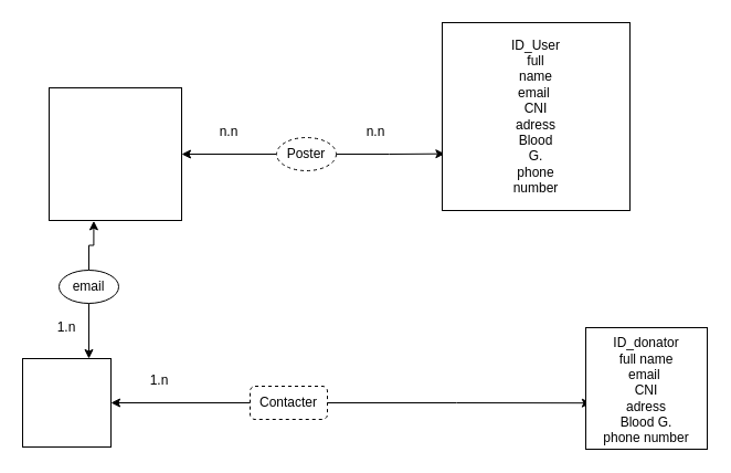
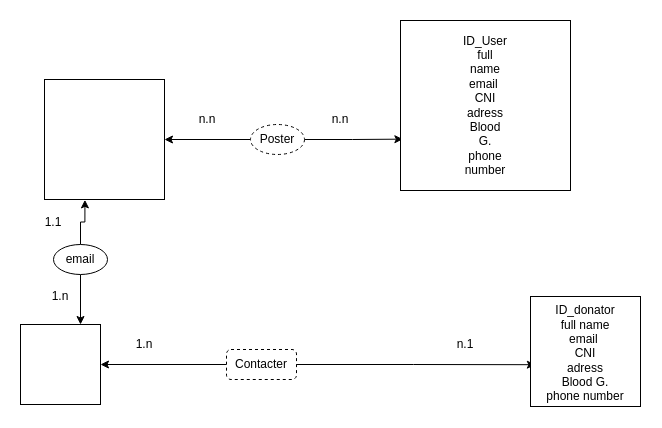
  <mxCell id="0" />
  <mxCell id="1" parent="0" />
  <mxCell id="2" style="edgeStyle=orthogonalEdgeStyle;rounded=0;orthogonalLoop=1;jettySize=auto;html=1;exitX=0;exitY=0.5;exitDx=0;exitDy=0;entryX=1;entryY=0.5;entryDx=0;entryDy=0;" edge="1" parent="1" source="4" target="12"><mxGeometry relative="1" as="geometry" /></mxCell>
  <mxCell id="3" style="edgeStyle=orthogonalEdgeStyle;rounded=0;orthogonalLoop=1;jettySize=auto;html=1;exitX=1;exitY=0.5;exitDx=0;exitDy=0;entryX=0.014;entryY=0.698;entryDx=0;entryDy=0;entryPerimeter=0;" edge="1" parent="1" source="4" target="13"><mxGeometry relative="1" as="geometry" /></mxCell>
  <mxCell id="4" value="Poster" style="ellipse;whiteSpace=wrap;html=1;dashed=1;" parent="1" vertex="1"><mxGeometry x="250" y="124" width="54" height="30" as="geometry" /></mxCell>
  <mxCell id="5" style="edgeStyle=orthogonalEdgeStyle;rounded=0;orthogonalLoop=1;jettySize=auto;html=1;exitX=0;exitY=0.5;exitDx=0;exitDy=0;entryX=1;entryY=0.5;entryDx=0;entryDy=0;" edge="1" parent="1" source="7" target="9"><mxGeometry relative="1" as="geometry" /></mxCell>
  <mxCell id="6" style="edgeStyle=orthogonalEdgeStyle;rounded=0;orthogonalLoop=1;jettySize=auto;html=1;exitX=1;exitY=0.5;exitDx=0;exitDy=0;entryX=0.044;entryY=0.62;entryDx=0;entryDy=0;entryPerimeter=0;" edge="1" parent="1" source="7" target="10"><mxGeometry relative="1" as="geometry" /></mxCell>
  <mxCell id="7" value="Contacter" style="rounded=1;whiteSpace=wrap;html=1;dashed=1;" parent="1" vertex="1"><mxGeometry x="226" y="349" width="70" height="30" as="geometry" /></mxCell>
  <mxCell id="8" value="n.n" style="text;html=1;strokeColor=none;fillColor=none;align=center;verticalAlign=middle;whiteSpace=wrap;rounded=0;" parent="1" vertex="1"><mxGeometry x="320" y="109" width="40" height="20" as="geometry" /></mxCell>
  <mxCell id="9" value="" style="whiteSpace=wrap;html=1;aspect=fixed;" vertex="1" parent="1"><mxGeometry x="20" y="324" width="80" height="80" as="geometry" /></mxCell>
  <mxCell id="10" value="" style="whiteSpace=wrap;html=1;aspect=fixed;" vertex="1" parent="1"><mxGeometry x="530" y="296" width="110" height="110" as="geometry" /></mxCell>
  <mxCell id="11" value="&lt;span style=&quot;white-space: nowrap&quot;&gt;ID_donator&lt;/span&gt;&lt;br style=&quot;white-space: nowrap&quot;&gt;&lt;span style=&quot;white-space: nowrap&quot;&gt;full name&lt;/span&gt;&lt;br style=&quot;white-space: nowrap&quot;&gt;&lt;span style=&quot;white-space: nowrap&quot;&gt;email&amp;nbsp;&lt;/span&gt;&lt;br style=&quot;white-space: nowrap&quot;&gt;&lt;span style=&quot;white-space: nowrap&quot;&gt;CNI&lt;/span&gt;&lt;br style=&quot;white-space: nowrap&quot;&gt;&lt;span style=&quot;white-space: nowrap&quot;&gt;adress&lt;/span&gt;&lt;br style=&quot;white-space: nowrap&quot;&gt;&lt;span style=&quot;white-space: nowrap&quot;&gt;Blood G.&lt;/span&gt;&lt;br style=&quot;white-space: nowrap&quot;&gt;&lt;span style=&quot;white-space: nowrap&quot;&gt;phone number&lt;/span&gt;" style="text;html=1;strokeColor=none;fillColor=none;align=center;verticalAlign=middle;whiteSpace=wrap;rounded=0;" vertex="1" parent="1"><mxGeometry x="565" y="345" width="40" height="15" as="geometry" /></mxCell>
  <mxCell id="12" value="" style="whiteSpace=wrap;html=1;aspect=fixed;" vertex="1" parent="1"><mxGeometry x="44" y="79" width="120" height="120" as="geometry" /></mxCell>
  <mxCell id="13" value="" style="whiteSpace=wrap;html=1;aspect=fixed;" vertex="1" parent="1"><mxGeometry x="400" y="20" width="170" height="170" as="geometry" /></mxCell>
  <mxCell id="14" value="ID_User&lt;br&gt;full name&lt;br&gt;email&amp;nbsp;&lt;br&gt;CNI&lt;br&gt;adress&lt;br&gt;Blood G.&lt;br&gt;phone number" style="text;html=1;strokeColor=none;fillColor=none;align=center;verticalAlign=middle;whiteSpace=wrap;rounded=0;" vertex="1" parent="1"><mxGeometry x="465" y="97.5" width="40" height="15" as="geometry" /></mxCell>
  <mxCell id="15" style="edgeStyle=orthogonalEdgeStyle;rounded=0;orthogonalLoop=1;jettySize=auto;html=1;exitX=0.5;exitY=1;exitDx=0;exitDy=0;entryX=0.75;entryY=0;entryDx=0;entryDy=0;" edge="1" parent="1" source="17" target="9"><mxGeometry relative="1" as="geometry" /></mxCell>
  <mxCell id="16" style="edgeStyle=orthogonalEdgeStyle;rounded=0;orthogonalLoop=1;jettySize=auto;html=1;exitX=0.5;exitY=0;exitDx=0;exitDy=0;entryX=0.337;entryY=1.003;entryDx=0;entryDy=0;entryPerimeter=0;" edge="1" parent="1" source="17" target="12"><mxGeometry relative="1" as="geometry" /></mxCell>
  <mxCell id="17" value="email" style="ellipse;whiteSpace=wrap;html=1;" vertex="1" parent="1"><mxGeometry x="53" y="244" width="54" height="30" as="geometry" /></mxCell>
  <mxCell id="18" value="n.n" style="text;html=1;strokeColor=none;fillColor=none;align=center;verticalAlign=middle;whiteSpace=wrap;rounded=0;" vertex="1" parent="1"><mxGeometry x="187" y="109" width="40" height="20" as="geometry" /></mxCell>
+ <mxCell id="19" value="n.1" style="text;html=1;strokeColor=none;fillColor=none;align=center;verticalAlign=middle;whiteSpace=wrap;rounded=0;" vertex="1" parent="1"><mxGeometry x="445" y="334" width="40" height="20" as="geometry" /></mxCell>
  <mxCell id="20" value="1.n" style="text;html=1;strokeColor=none;fillColor=none;align=center;verticalAlign=middle;whiteSpace=wrap;rounded=0;" vertex="1" parent="1"><mxGeometry x="124" y="334" width="40" height="20" as="geometry" /></mxCell>
  <mxCell id="21" value="1.n" style="text;html=1;strokeColor=none;fillColor=none;align=center;verticalAlign=middle;whiteSpace=wrap;rounded=0;" vertex="1" parent="1"><mxGeometry x="40" y="286" width="40" height="20" as="geometry" /></mxCell>
+ <mxCell id="22" value="1.1" style="text;html=1;strokeColor=none;fillColor=none;align=center;verticalAlign=middle;whiteSpace=wrap;rounded=0;" vertex="1" parent="1"><mxGeometry x="33" y="211.5" width="40" height="20" as="geometry" /></mxCell>
